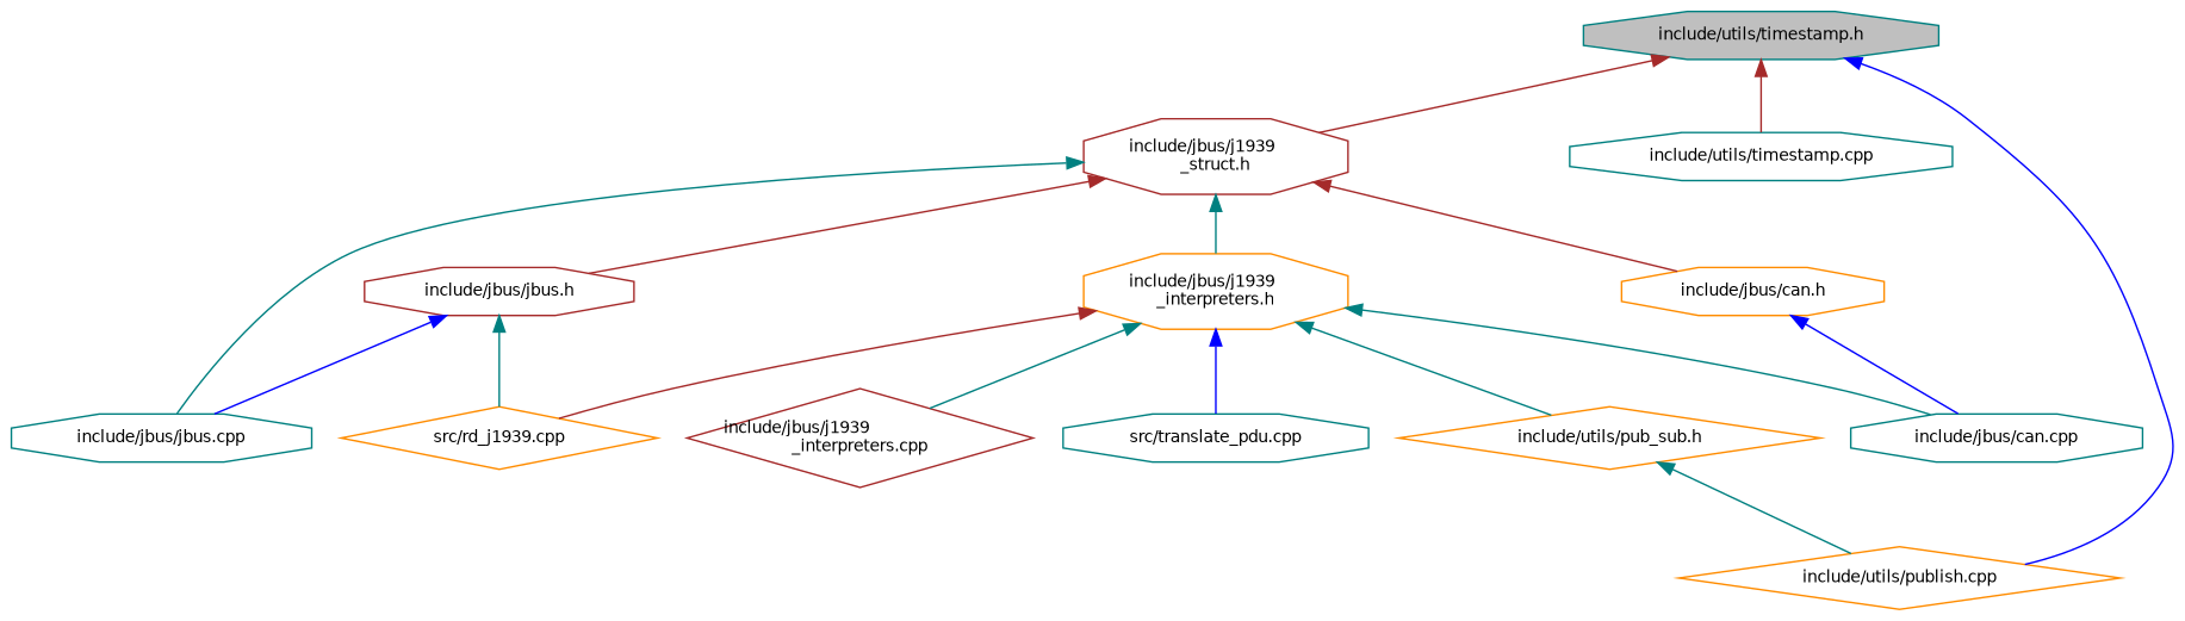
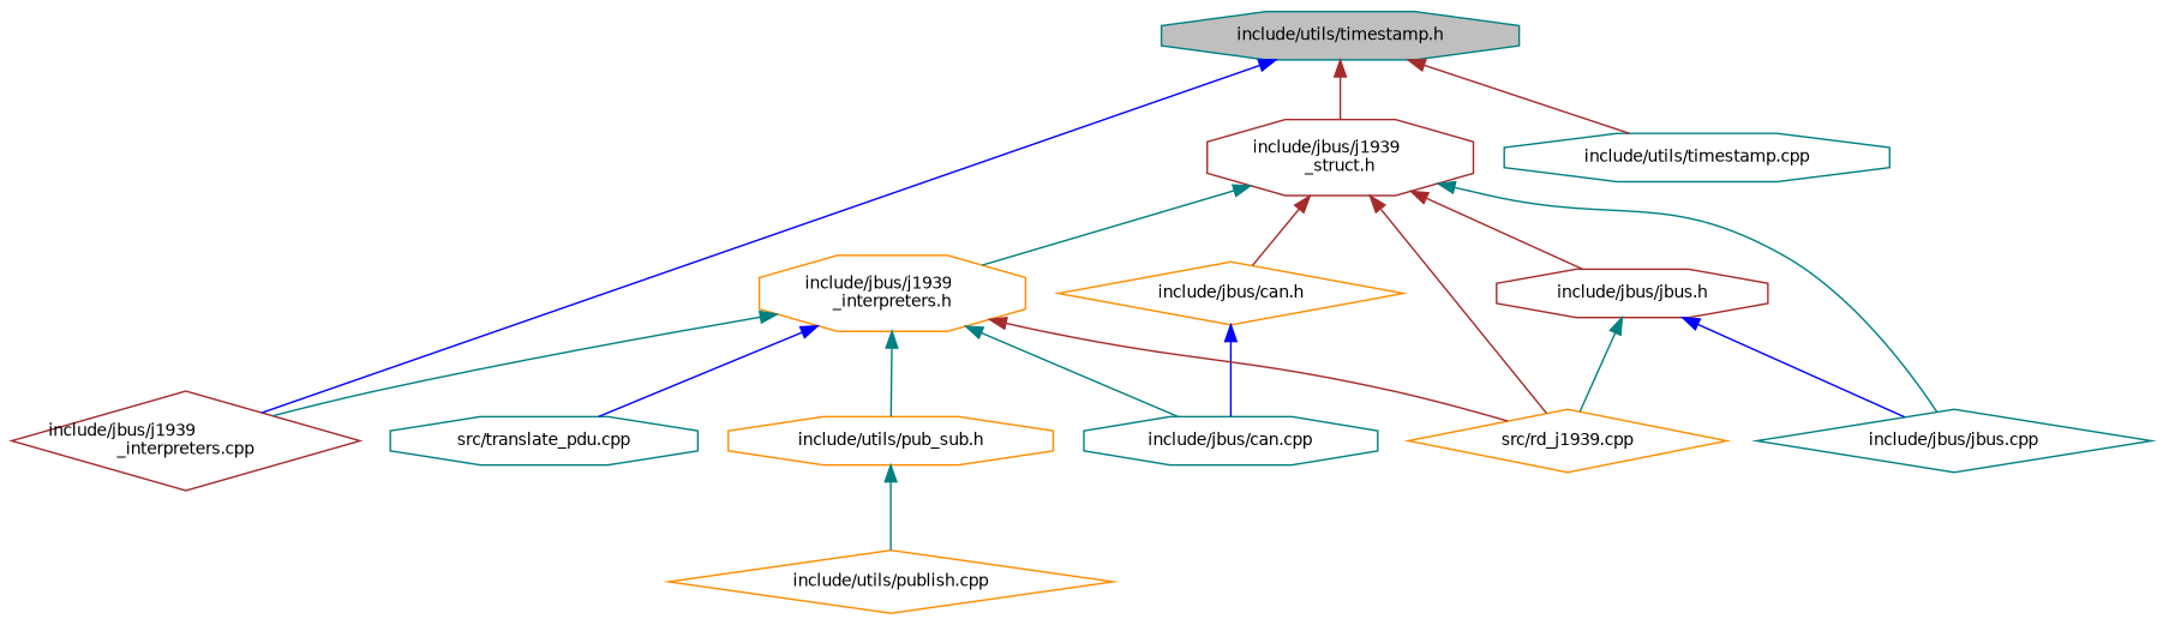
  digraph {
    node [color=teal fillcolor=white fontname=Helvetica fontsize=10 shape=octagon style=filled]
    edge [color=teal dir=back fontname=Helvetica fontsize=10 labelfontname=Helvetica labelfontsize=10 style=solid]
    n1 [fillcolor=grey75 fontcolor=black height=0.2 label="include/utils/timestamp.h" width=0.4]
    n2 [color=brown height=0.2 label="include/jbus/j1939\l_struct.h" width=0.4]
    n3 [color=brown height=0.2 label="include/jbus/j1939\l_interpreters.cpp" shape=diamond width=0.4]
    n4 [height=0.2 label="include/utils/timestamp.cpp" width=0.4]
-   n5 [color=darkorange height=0.2 label="include/jbus/can.h" width=0.4]
-   n6 [height=0.2 label="include/jbus/jbus.cpp" width=0.4]
+   n5 [color=darkorange height=0.2 label="include/jbus/can.h" shape=diamond width=0.4]
+   n6 [height=0.2 label="include/jbus/jbus.cpp" shape=diamond width=0.4]
    n7 [color=darkorange height=0.2 label="include/jbus/j1939\l_interpreters.h" width=0.4]
    n8 [color=darkorange height=0.2 label="src/rd_j1939.cpp" shape=diamond width=0.4]
    n9 [color=brown height=0.2 label="include/jbus/jbus.h" width=0.4]
    n10 [height=0.2 label="include/jbus/can.cpp" width=0.4]
    n11 [height=0.2 label="src/translate_pdu.cpp" width=0.4]
-   n12 [color=darkorange height=0.2 label="include/utils/pub_sub.h" shape=diamond width=0.4]
+   n12 [color=darkorange height=0.2 label="include/utils/pub_sub.h" width=0.4]
    n13 [color=darkorange height=0.2 label="include/utils/publish.cpp" shape=diamond width=0.4]
    n1 -> n2 [color=brown]
-   n1 -> n13 [color=blue]
+   n1 -> n3 [color=blue]
    n1 -> n4 [color=brown]
    n2 -> n5 [color=brown]
    n2 -> n6
    n2 -> n7
+   n2 -> n8 [color=brown]
    n2 -> n9 [color=brown]
    n5 -> n10 [color=blue]
    n7 -> n3
    n7 -> n8 [color=brown]
    n7 -> n10
    n7 -> n11 [color=blue]
    n7 -> n12
    n9 -> n6 [color=blue]
    n9 -> n8
    n12 -> n13
  }
